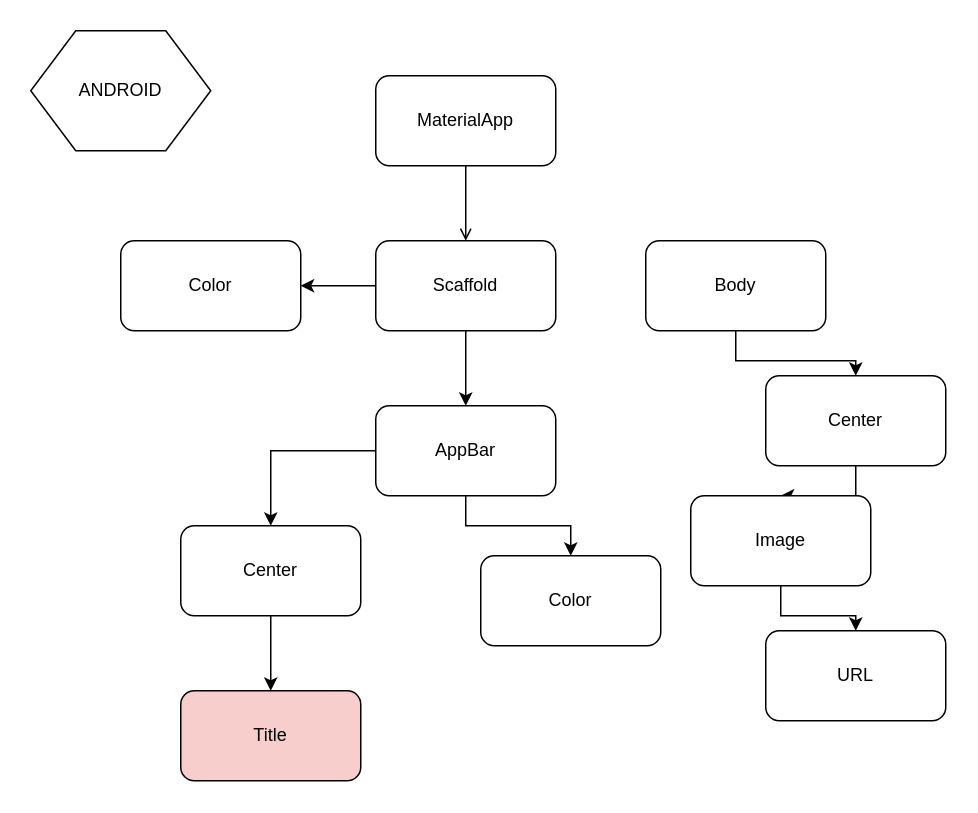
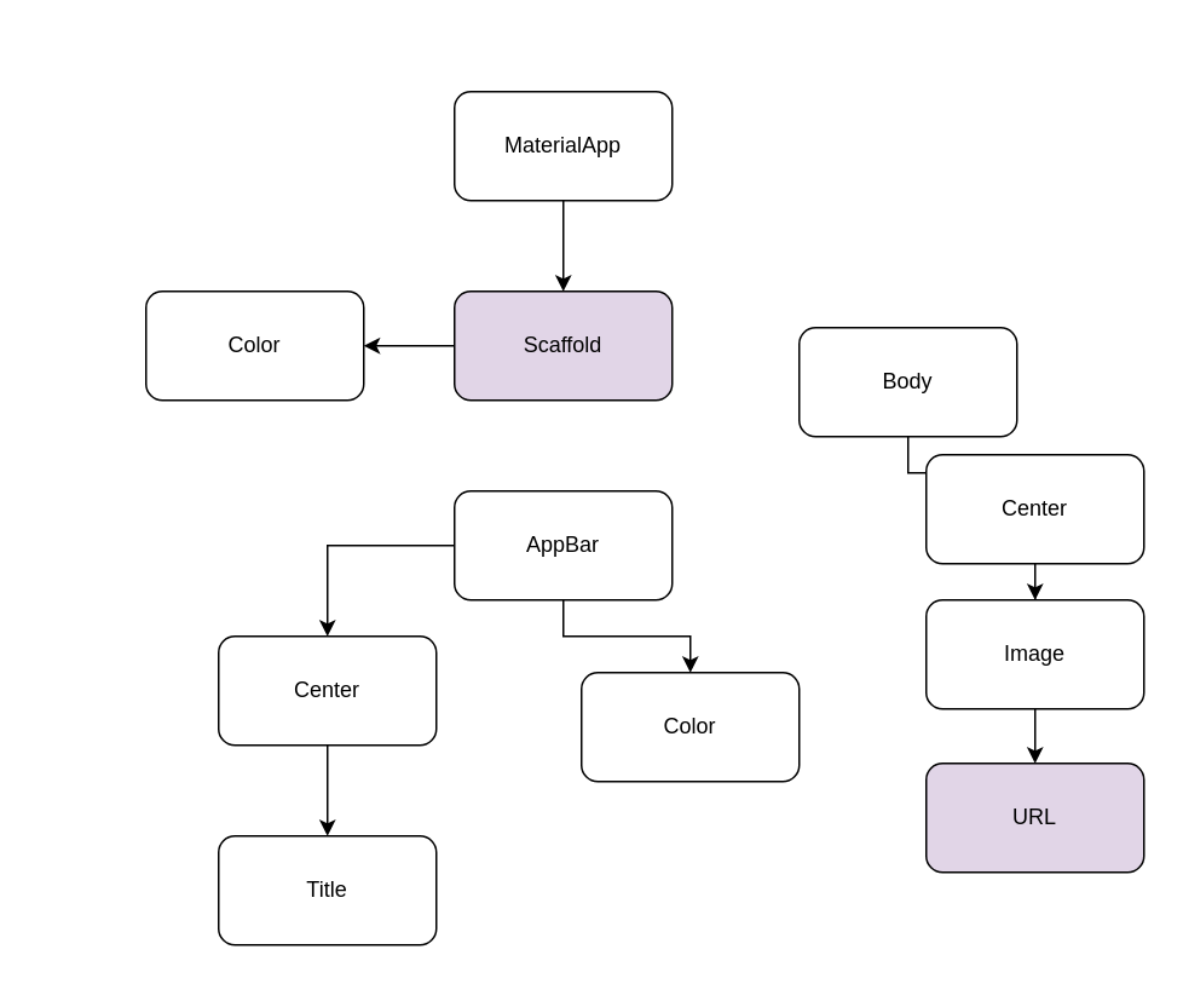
  <mxCell id="0" />
  <mxCell id="1" parent="0" />
- <mxCell id="2" value="" style="edgeStyle=orthogonalEdgeStyle;rounded=0;orthogonalLoop=1;jettySize=auto;html=1;endArrow=open;" parent="1" source="3" target="6" edge="1"><mxGeometry relative="1" as="geometry" /></mxCell>
+ <mxCell id="2" value="" style="edgeStyle=orthogonalEdgeStyle;rounded=0;orthogonalLoop=1;jettySize=auto;html=1;" parent="1" source="3" target="6" edge="1"><mxGeometry relative="1" as="geometry" /></mxCell>
  <mxCell id="3" value="MaterialApp" style="rounded=1;whiteSpace=wrap;html=1;" parent="1" vertex="1"><mxGeometry x="250" y="50" width="120" height="60" as="geometry" /></mxCell>
  <mxCell id="4" value="" style="edgeStyle=orthogonalEdgeStyle;rounded=0;orthogonalLoop=1;jettySize=auto;html=1;" parent="1" source="6" target="7" edge="1"><mxGeometry relative="1" as="geometry" /></mxCell>
- <mxCell id="5" value="" style="edgeStyle=orthogonalEdgeStyle;rounded=0;orthogonalLoop=1;jettySize=auto;html=1;" parent="1" source="6" target="10" edge="1"><mxGeometry relative="1" as="geometry" /></mxCell>
- <mxCell id="6" value="Scaffold" style="rounded=1;whiteSpace=wrap;html=1;" parent="1" vertex="1"><mxGeometry x="250" y="160" width="120" height="60" as="geometry" /></mxCell>
+ <mxCell id="6" value="Scaffold" style="rounded=1;whiteSpace=wrap;html=1;fillColor=#e1d5e7;" parent="1" vertex="1"><mxGeometry x="250" y="160" width="120" height="60" as="geometry" /></mxCell>
  <mxCell id="7" value="Color" style="rounded=1;whiteSpace=wrap;html=1;" parent="1" vertex="1"><mxGeometry x="80" y="160" width="120" height="60" as="geometry" /></mxCell>
  <mxCell id="8" style="edgeStyle=orthogonalEdgeStyle;rounded=0;orthogonalLoop=1;jettySize=auto;html=1;entryX=0.5;entryY=0;entryDx=0;entryDy=0;" parent="1" source="10" target="14" edge="1"><mxGeometry relative="1" as="geometry" /></mxCell>
  <mxCell id="9" value="" style="edgeStyle=orthogonalEdgeStyle;rounded=0;orthogonalLoop=1;jettySize=auto;html=1;" edge="1" parent="1" source="10"><mxGeometry relative="1" as="geometry"><mxPoint x="180" y="350" as="targetPoint" /><Array as="points"><mxPoint x="180" y="300" /></Array></mxGeometry></mxCell>
  <mxCell id="10" value="AppBar" style="rounded=1;whiteSpace=wrap;html=1;" parent="1" vertex="1"><mxGeometry x="250" y="270" width="120" height="60" as="geometry" /></mxCell>
  <mxCell id="11" style="edgeStyle=orthogonalEdgeStyle;rounded=0;orthogonalLoop=1;jettySize=auto;html=1;" parent="1" source="12" target="16" edge="1"><mxGeometry relative="1" as="geometry" /></mxCell>
- <mxCell id="12" value="Body" style="rounded=1;whiteSpace=wrap;html=1;" parent="1" vertex="1"><mxGeometry x="430" y="160" width="120" height="60" as="geometry" /></mxCell>
- <mxCell id="13" value="Title" style="rounded=1;whiteSpace=wrap;html=1;fillColor=#f8cecc;" parent="1" vertex="1"><mxGeometry x="120" y="460" width="120" height="60" as="geometry" /></mxCell>
+ <mxCell id="12" value="Body" style="rounded=1;whiteSpace=wrap;html=1;" parent="1" vertex="1"><mxGeometry x="440" y="180" width="120" height="60" as="geometry" /></mxCell>
+ <mxCell id="13" value="Title" style="rounded=1;whiteSpace=wrap;html=1;" parent="1" vertex="1"><mxGeometry x="120" y="460" width="120" height="60" as="geometry" /></mxCell>
  <mxCell id="14" value="Color" style="rounded=1;whiteSpace=wrap;html=1;" parent="1" vertex="1"><mxGeometry x="320" y="370" width="120" height="60" as="geometry" /></mxCell>
  <mxCell id="15" value="" style="edgeStyle=orthogonalEdgeStyle;rounded=0;orthogonalLoop=1;jettySize=auto;html=1;" parent="1" source="16" target="18" edge="1"><mxGeometry relative="1" as="geometry" /></mxCell>
  <mxCell id="16" value="Center" style="rounded=1;whiteSpace=wrap;html=1;" parent="1" vertex="1"><mxGeometry x="510" y="250" width="120" height="60" as="geometry" /></mxCell>
  <mxCell id="17" value="" style="edgeStyle=orthogonalEdgeStyle;rounded=0;orthogonalLoop=1;jettySize=auto;html=1;" parent="1" source="18" target="19" edge="1"><mxGeometry relative="1" as="geometry" /></mxCell>
- <mxCell id="18" value="Image" style="rounded=1;whiteSpace=wrap;html=1;" parent="1" vertex="1"><mxGeometry x="460" y="330" width="120" height="60" as="geometry" /></mxCell>
- <mxCell id="19" value="URL" style="rounded=1;whiteSpace=wrap;html=1;" parent="1" vertex="1"><mxGeometry x="510" y="420" width="120" height="60" as="geometry" /></mxCell>
+ <mxCell id="18" value="Image" style="rounded=1;whiteSpace=wrap;html=1;" parent="1" vertex="1"><mxGeometry x="510" y="330" width="120" height="60" as="geometry" /></mxCell>
+ <mxCell id="19" value="URL" style="rounded=1;whiteSpace=wrap;html=1;fillColor=#e1d5e7;" parent="1" vertex="1"><mxGeometry x="510" y="420" width="120" height="60" as="geometry" /></mxCell>
  <mxCell id="20" style="edgeStyle=orthogonalEdgeStyle;rounded=0;orthogonalLoop=1;jettySize=auto;html=1;entryX=0.5;entryY=0;entryDx=0;entryDy=0;" edge="1" parent="1" source="21" target="13"><mxGeometry relative="1" as="geometry" /></mxCell>
  <mxCell id="21" value="Center" style="rounded=1;whiteSpace=wrap;html=1;" vertex="1" parent="1"><mxGeometry x="120" y="350" width="120" height="60" as="geometry" /></mxCell>
- <mxCell id="22" value="ANDROID" style="shape=hexagon;perimeter=hexagonPerimeter2;whiteSpace=wrap;html=1;" vertex="1" parent="1"><mxGeometry x="20" y="20" width="120" height="80" as="geometry" /></mxCell>
